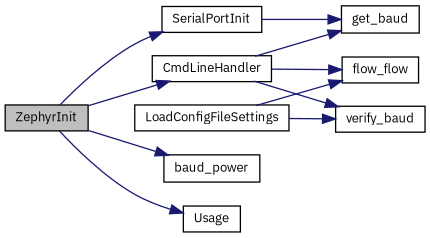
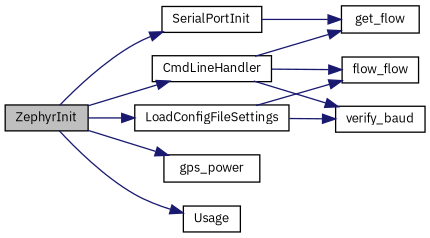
  digraph {
    fontname="IBM Plex Sans"
    rankdir=LR
    node [color=black fillcolor=white fontname="IBM Plex Sans" fontsize=10 shape=record style=filled]
    edge [color=midnightblue fontname="IBM Plex Sans" fontsize=10 labelfontname=Helvetica labelfontsize=10 style=solid]
    n1 [fillcolor=grey75 fontcolor=black height=0.2 label=ZephyrInit width=0.4]
    n2 [height=0.2 label=CmdLineHandler width=0.4]
-   n3 [height=0.2 label=baud_power width=0.4]
+   n3 [height=0.2 label=gps_power width=0.4]
    n4 [height=0.2 label=LoadConfigFileSettings width=0.4]
    n5 [height=0.2 label=SerialPortInit width=0.4]
    n6 [height=0.2 label=Usage width=0.4]
-   n7 [height=0.2 label=get_baud width=0.4]
+   n7 [height=0.2 label=get_flow width=0.4]
    n8 [height=0.2 label=verify_baud width=0.4]
    n9 [height=0.2 label=flow_flow width=0.4]
    n1 -> n2
    n1 -> n3
+   n1 -> n4
    n1 -> n5
    n1 -> n6
    n2 -> n7
    n2 -> n8
    n2 -> n9
    n4 -> n8
    n4 -> n9
    n5 -> n7
  }
